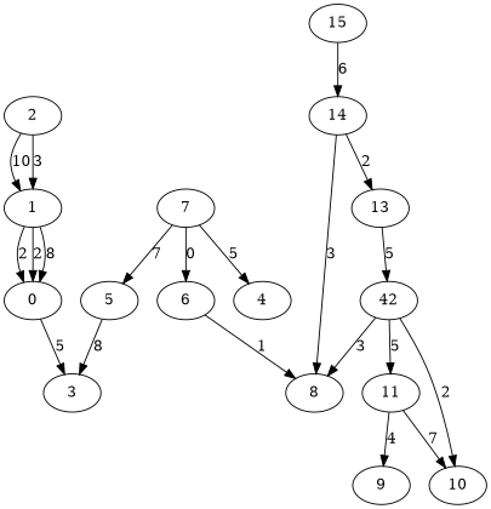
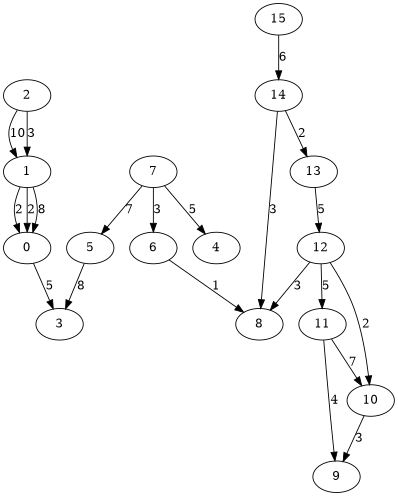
  digraph {
    rankdir=TB
    ranksep=equally
    0
    1
    2
    3
    4
    5
    6
    7
    8
    9
    10
    11
-   12 [label=42]
+   12
    13
    14
    15
    subgraph sub_1 {
      rank=same
      0
    }
    subgraph sub_2 {
      rank=same
      1
    }
    subgraph sub_3 {
      rank=same
    }
    subgraph sub_4 {
      rank=same
      2
    }
    subgraph sub_5 {
      rank=same
    }
    subgraph sub_6 {
      rank=same
      3
    }
    subgraph sub_7 {
      rank=same
      4
    }
    subgraph sub_8 {
      rank=same
    }
    subgraph sub_9 {
      rank=same
      5
    }
    subgraph sub_10 {
      rank=same
    }
    subgraph sub_11 {
      rank=same
      6
    }
    subgraph sub_12 {
      rank=same
      7
    }
    subgraph sub_13 {
      rank=same
    }
    subgraph sub_14 {
      rank=same
      8
    }
    subgraph sub_15 {
      rank=same
      9
    }
    subgraph sub_16 {
      rank=same
      10
    }
    subgraph sub_17 {
      rank=same
    }
    subgraph sub_18 {
      rank=same
      11
    }
    subgraph sub_19 {
      rank=same
    }
    subgraph sub_20 {
      rank=same
      12
    }
    subgraph sub_21 {
      rank=same
    }
    subgraph sub_22 {
      rank=same
      13
    }
    subgraph sub_23 {
      rank=same
    }
    subgraph sub_24 {
      rank=same
      14
    }
    subgraph sub_25 {
      rank=same
    }
    subgraph sub_26 {
      rank=same
      15
    }
    subgraph sub_27 {
      rank=same
    }
    0 -> 3 [label=5]
    1 -> 0 [label=2]
    1 -> 0 [label=8]
    1 -> 0 [label=2]
    2 -> 1 [label=10]
    2 -> 1 [label=3]
    5 -> 3 [label=8]
    6 -> 8 [label=1]
    7 -> 4 [label=5]
    7 -> 5 [label=7]
-   7 -> 6 [label=0]
+   7 -> 6 [label=3]
+   10 -> 9 [label=3]
    11 -> 9 [label=4]
    11 -> 10 [label=7]
    12 -> 8 [label=3]
    12 -> 10 [label=2]
    12 -> 11 [label=5]
    13 -> 12 [label=5]
    14 -> 8 [label=3]
    14 -> 13 [label=2]
    15 -> 14 [label=6]
  }
